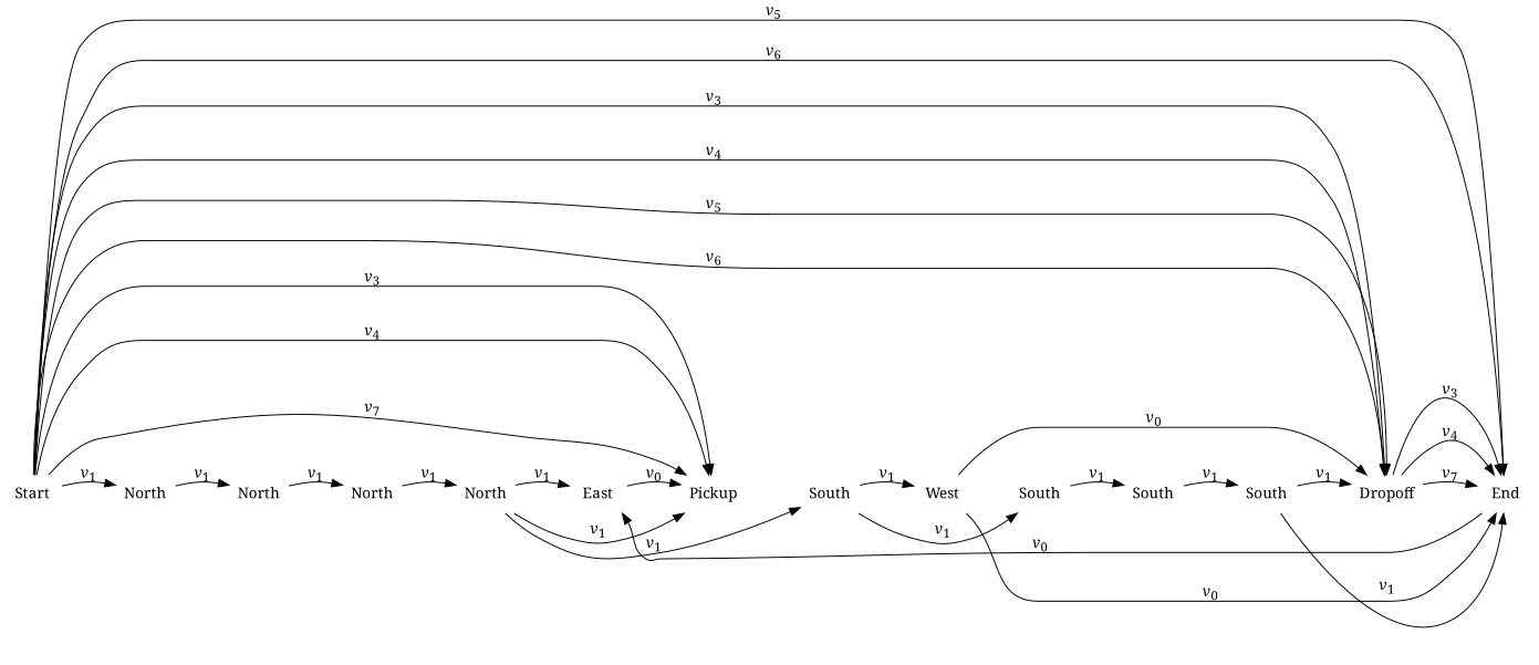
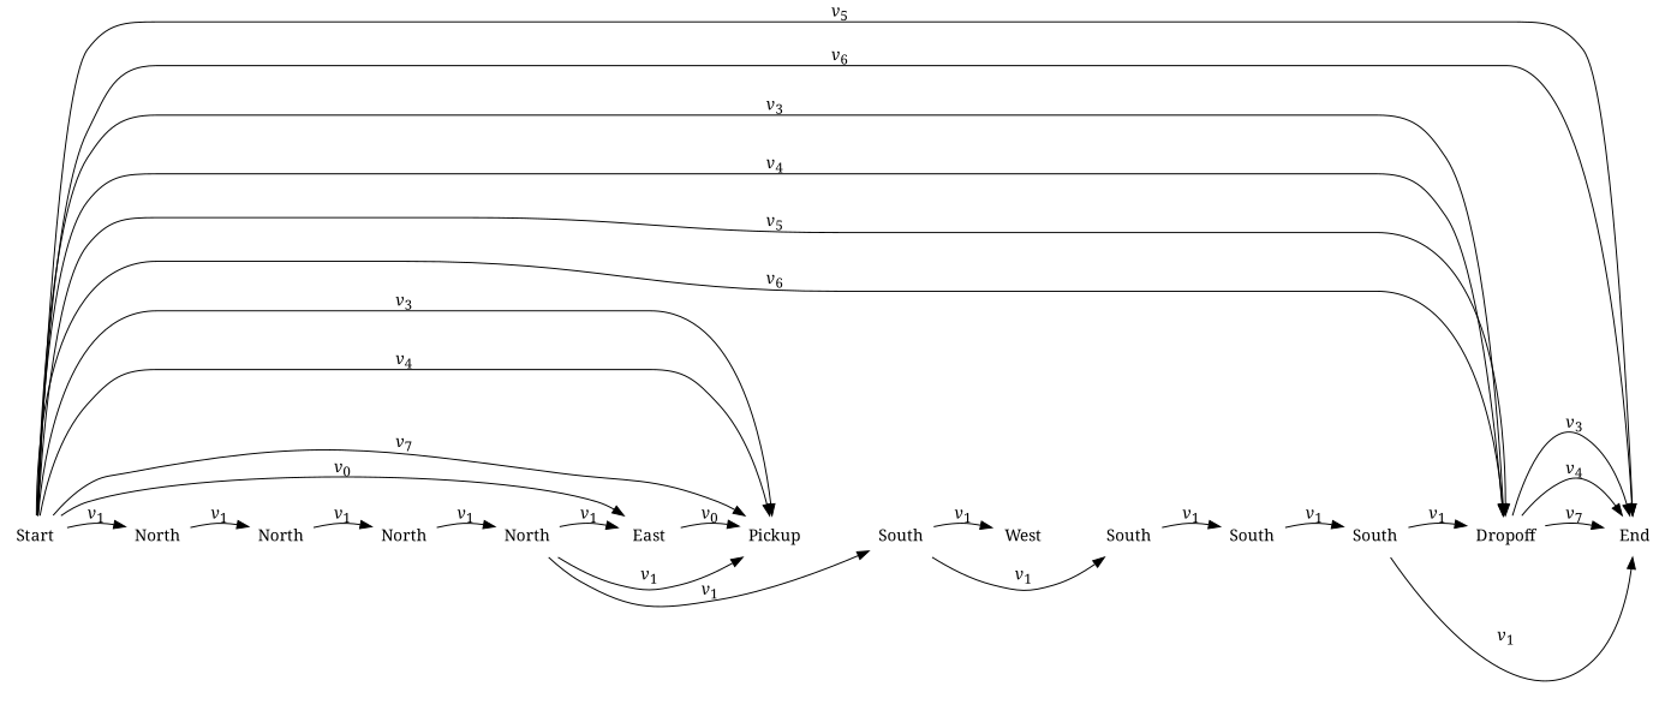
  digraph {
    fontname="Noto Serif"
    rankdir=LR
    node [fontname="Noto Serif" shape=plaintext]
    edge [arrowhead=normal fontname="Noto Serif"]
    n1 [label=Start]
    n2 [label=North]
    n3 [label=East]
    n4 [label=Pickup]
    n5 [label=Dropoff]
    n6 [label=End]
    n7 [label=North]
    n8 [label=South]
    n9 [label=North]
    n10 [label=North]
    n11 [label=West]
    n12 [label=South]
    n13 [label=South]
    n14 [label=South]
    n1 -> n2 [label=<<i>v</i><sub>1</sub>>]
    n1 -> n2 [style=invis weight=100]
-   n6 -> n3 [label=<<i>v</i><sub>0</sub>>]
+   n1 -> n3 [label=<<i>v</i><sub>0</sub>>]
    n1 -> n4 [label=<<i>v</i><sub>3</sub>>]
    n1 -> n4 [label=<<i>v</i><sub>4</sub>>]
    n1 -> n4 [label=<<i>v</i><sub>7</sub>>]
    n1 -> n5 [label=<<i>v</i><sub>3</sub>>]
    n1 -> n5 [label=<<i>v</i><sub>4</sub>>]
    n1 -> n5 [label=<<i>v</i><sub>5</sub>>]
    n1 -> n5 [label=<<i>v</i><sub>6</sub>>]
    n1 -> n6 [label=<<i>v</i><sub>5</sub>>]
    n1 -> n6 [label=<<i>v</i><sub>6</sub>>]
    n2 -> n7 [label=<<i>v</i><sub>1</sub>>]
    n2 -> n7 [style=invis weight=100]
    n3 -> n4 [label=<<i>v</i><sub>0</sub>>]
    n3 -> n4 [style=invis weight=100]
    n4 -> n8 [style=invis weight=100]
    n5 -> n6 [label=<<i>v</i><sub>3</sub>>]
    n5 -> n6 [label=<<i>v</i><sub>4</sub>>]
    n5 -> n6 [label=<<i>v</i><sub>7</sub>>]
    n5 -> n6 [style=invis weight=100]
    n7 -> n9 [label=<<i>v</i><sub>1</sub>>]
    n7 -> n9 [style=invis weight=100]
    n8 -> n11 [label=<<i>v</i><sub>1</sub>>]
    n8 -> n11 [style=invis weight=100]
    n8 -> n12 [label=<<i>v</i><sub>1</sub>>]
    n9 -> n10 [label=<<i>v</i><sub>1</sub>>]
    n9 -> n10 [style=invis weight=100]
    n10 -> n3 [label=<<i>v</i><sub>1</sub>>]
    n10 -> n3 [style=invis weight=100]
    n10 -> n4 [label=<<i>v</i><sub>1</sub>>]
    n10 -> n8 [label=<<i>v</i><sub>1</sub>>]
-   n11 -> n5 [label=<<i>v</i><sub>0</sub>>]
-   n11 -> n6 [label=<<i>v</i><sub>0</sub>>]
    n11 -> n12 [style=invis weight=100]
    n12 -> n13 [label=<<i>v</i><sub>1</sub>>]
    n12 -> n13 [style=invis weight=100]
    n13 -> n14 [label=<<i>v</i><sub>1</sub>>]
    n13 -> n14 [style=invis weight=100]
    n14 -> n5 [label=<<i>v</i><sub>1</sub>>]
    n14 -> n5 [style=invis weight=100]
    n14 -> n6 [label=<<i>v</i><sub>1</sub>>]
  }
